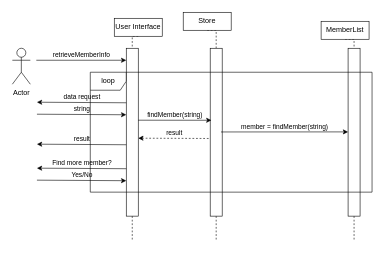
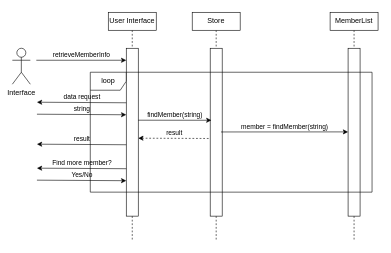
  <mxCell id="0" />
  <mxCell id="1" parent="0" />
- <mxCell id="2" value="Actor" style="shape=umlActor;verticalLabelPosition=bottom;verticalAlign=top;html=1;outlineConnect=0;" vertex="1" parent="1"><mxGeometry x="20" y="80" width="30" height="60" as="geometry" /></mxCell>
+ <mxCell id="2" value="Interface" style="shape=umlActor;verticalLabelPosition=bottom;verticalAlign=top;html=1;outlineConnect=0;" vertex="1" parent="1"><mxGeometry x="20" y="80" width="30" height="60" as="geometry" /></mxCell>
  <mxCell id="3" style="edgeStyle=orthogonalEdgeStyle;rounded=0;orthogonalLoop=1;jettySize=auto;html=1;exitX=0.5;exitY=1;exitDx=0;exitDy=0;entryX=0.5;entryY=0;entryDx=0;entryDy=0;startArrow=none;startFill=0;endArrow=none;endFill=0;dashed=1;" edge="1" parent="1" source="4" target="7"><mxGeometry relative="1" as="geometry" /></mxCell>
- <mxCell id="4" value="User Interface" style="rounded=0;whiteSpace=wrap;html=1;" vertex="1" parent="1"><mxGeometry x="190" y="30" width="80" height="30" as="geometry" /></mxCell>
+ <mxCell id="4" value="User Interface" style="rounded=0;whiteSpace=wrap;html=1;" vertex="1" parent="1"><mxGeometry x="180" y="20" width="80" height="30" as="geometry" /></mxCell>
  <mxCell id="5" value="retrieveMemberInfo" style="endArrow=classic;html=1;verticalAlign=bottom;" edge="1" parent="1"><mxGeometry relative="1" as="geometry"><mxPoint x="60" y="100" as="sourcePoint" /><mxPoint x="210" y="100" as="targetPoint" /><Array as="points" /></mxGeometry></mxCell>
  <mxCell id="6" style="edgeStyle=orthogonalEdgeStyle;rounded=0;orthogonalLoop=1;jettySize=auto;html=1;exitX=0.5;exitY=1;exitDx=0;exitDy=0;dashed=1;startArrow=none;startFill=0;endArrow=none;endFill=0;" edge="1" parent="1" source="7"><mxGeometry relative="1" as="geometry"><mxPoint x="220" y="400" as="targetPoint" /></mxGeometry></mxCell>
  <mxCell id="7" value="" style="rounded=0;whiteSpace=wrap;html=1;" vertex="1" parent="1"><mxGeometry x="210" y="80" width="20" height="280" as="geometry" /></mxCell>
  <mxCell id="8" value="data request" style="endArrow=none;html=1;verticalAlign=bottom;entryX=-0.05;entryY=0.039;entryDx=0;entryDy=0;entryPerimeter=0;startArrow=classic;startFill=1;endFill=0;" edge="1" parent="1"><mxGeometry relative="1" as="geometry"><mxPoint x="61" y="170" as="sourcePoint" /><mxPoint x="210" y="170.92" as="targetPoint" /><Array as="points" /></mxGeometry></mxCell>
  <mxCell id="9" value="string" style="endArrow=classic;html=1;verticalAlign=bottom;entryX=-0.05;entryY=0.039;entryDx=0;entryDy=0;entryPerimeter=0;" edge="1" parent="1"><mxGeometry relative="1" as="geometry"><mxPoint x="61" y="190" as="sourcePoint" /><mxPoint x="210" y="190.92" as="targetPoint" /><Array as="points" /></mxGeometry></mxCell>
  <mxCell id="10" style="edgeStyle=orthogonalEdgeStyle;rounded=0;orthogonalLoop=1;jettySize=auto;html=1;exitX=0.5;exitY=1;exitDx=0;exitDy=0;entryX=0.5;entryY=0;entryDx=0;entryDy=0;dashed=1;startArrow=none;startFill=0;endArrow=none;endFill=0;" edge="1" parent="1" source="11" target="13"><mxGeometry relative="1" as="geometry" /></mxCell>
- <mxCell id="11" value="Store" style="rounded=0;whiteSpace=wrap;html=1;" vertex="1" parent="1"><mxGeometry x="305" y="20" width="80" height="30" as="geometry" /></mxCell>
+ <mxCell id="11" value="Store" style="rounded=0;whiteSpace=wrap;html=1;" vertex="1" parent="1"><mxGeometry x="320" y="20" width="80" height="30" as="geometry" /></mxCell>
  <mxCell id="12" style="edgeStyle=orthogonalEdgeStyle;rounded=0;orthogonalLoop=1;jettySize=auto;html=1;exitX=0.5;exitY=1;exitDx=0;exitDy=0;dashed=1;startArrow=none;startFill=0;endArrow=none;endFill=0;" edge="1" parent="1" source="13"><mxGeometry relative="1" as="geometry"><mxPoint x="360" y="400" as="targetPoint" /></mxGeometry></mxCell>
  <mxCell id="13" value="" style="rounded=0;whiteSpace=wrap;html=1;" vertex="1" parent="1"><mxGeometry x="350" y="80" width="20" height="280" as="geometry" /></mxCell>
  <mxCell id="14" value="findMember(string)" style="endArrow=classic;html=1;verticalAlign=bottom;entryX=0.1;entryY=0.429;entryDx=0;entryDy=0;entryPerimeter=0;" edge="1" parent="1" target="13"><mxGeometry relative="1" as="geometry"><mxPoint x="230" y="200" as="sourcePoint" /><mxPoint x="340" y="200" as="targetPoint" /><Array as="points" /></mxGeometry></mxCell>
  <mxCell id="15" style="edgeStyle=orthogonalEdgeStyle;rounded=0;orthogonalLoop=1;jettySize=auto;html=1;exitX=0.5;exitY=1;exitDx=0;exitDy=0;entryX=0.5;entryY=0;entryDx=0;entryDy=0;dashed=1;startArrow=none;startFill=0;endArrow=none;endFill=0;" edge="1" parent="1" source="16" target="18"><mxGeometry relative="1" as="geometry" /></mxCell>
- <mxCell id="16" value="MemberList" style="rounded=0;whiteSpace=wrap;html=1;" vertex="1" parent="1"><mxGeometry x="535" y="35" width="80" height="30" as="geometry" /></mxCell>
+ <mxCell id="16" value="MemberList" style="rounded=0;whiteSpace=wrap;html=1;" vertex="1" parent="1"><mxGeometry x="550" y="20" width="80" height="30" as="geometry" /></mxCell>
  <mxCell id="17" style="edgeStyle=orthogonalEdgeStyle;rounded=0;orthogonalLoop=1;jettySize=auto;html=1;exitX=0.5;exitY=1;exitDx=0;exitDy=0;dashed=1;startArrow=none;startFill=0;endArrow=none;endFill=0;" edge="1" parent="1" source="18"><mxGeometry relative="1" as="geometry"><mxPoint x="590" y="400" as="targetPoint" /></mxGeometry></mxCell>
  <mxCell id="18" value="" style="rounded=0;whiteSpace=wrap;html=1;" vertex="1" parent="1"><mxGeometry x="580" y="80" width="20" height="280" as="geometry" /></mxCell>
  <mxCell id="19" value="member = findMember(string)" style="endArrow=classic;html=1;verticalAlign=bottom;" edge="1" parent="1"><mxGeometry relative="1" as="geometry"><mxPoint x="368" y="219.62" as="sourcePoint" /><mxPoint x="580" y="219.5" as="targetPoint" /><Array as="points" /></mxGeometry></mxCell>
  <mxCell id="20" value="result" style="endArrow=none;html=1;verticalAlign=bottom;startArrow=classic;startFill=1;endFill=0;dashed=1;" edge="1" parent="1"><mxGeometry relative="1" as="geometry"><mxPoint x="230" y="230" as="sourcePoint" /><mxPoint x="350" y="230.5" as="targetPoint" /><Array as="points" /></mxGeometry></mxCell>
  <mxCell id="21" value="result" style="endArrow=none;html=1;verticalAlign=bottom;entryX=-0.05;entryY=0.039;entryDx=0;entryDy=0;entryPerimeter=0;startArrow=classic;startFill=1;endFill=0;" edge="1" parent="1"><mxGeometry relative="1" as="geometry"><mxPoint x="61" y="240" as="sourcePoint" /><mxPoint x="210" y="240.92" as="targetPoint" /><Array as="points" /></mxGeometry></mxCell>
  <mxCell id="22" value="Find more member?" style="endArrow=none;html=1;verticalAlign=bottom;entryX=-0.05;entryY=0.039;entryDx=0;entryDy=0;entryPerimeter=0;startArrow=classic;startFill=1;endFill=0;" edge="1" parent="1"><mxGeometry relative="1" as="geometry"><mxPoint x="61" y="280" as="sourcePoint" /><mxPoint x="210" y="280.92" as="targetPoint" /><Array as="points" /></mxGeometry></mxCell>
  <mxCell id="23" value="Yes/No" style="endArrow=classic;html=1;verticalAlign=bottom;entryX=-0.05;entryY=0.039;entryDx=0;entryDy=0;entryPerimeter=0;" edge="1" parent="1"><mxGeometry relative="1" as="geometry"><mxPoint x="61" y="300" as="sourcePoint" /><mxPoint x="210" y="300.92" as="targetPoint" /><Array as="points" /></mxGeometry></mxCell>
  <mxCell id="24" value="loop" style="shape=umlFrame;whiteSpace=wrap;html=1;" vertex="1" parent="1"><mxGeometry x="150" y="120" width="470" height="200" as="geometry" /></mxCell>
